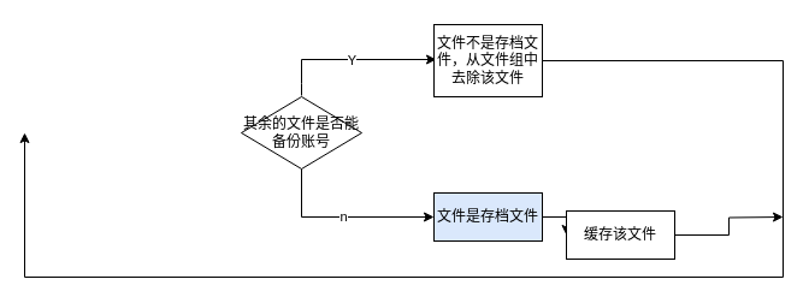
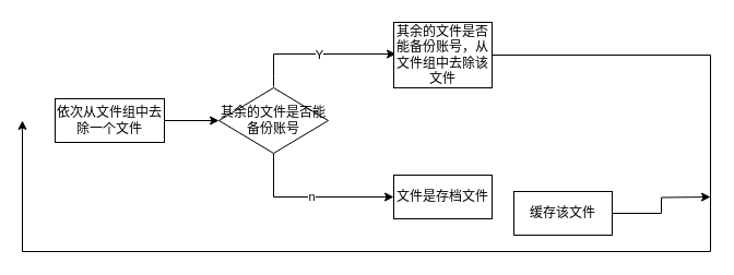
  <mxCell id="0" />
  <mxCell id="1" parent="0" />
+ <mxCell id="2" value="依次从文件组中去除一个文件" style="rounded=0;whiteSpace=wrap;html=1;" vertex="1" parent="1"><mxGeometry x="50" y="90" width="100" height="40" as="geometry" /></mxCell>
  <mxCell id="3" value="n" style="edgeStyle=orthogonalEdgeStyle;rounded=0;orthogonalLoop=1;jettySize=auto;html=1;" edge="1" parent="1" source="4" target="11"><mxGeometry relative="1" as="geometry"><Array as="points"><mxPoint x="250" y="180" /></Array></mxGeometry></mxCell>
  <mxCell id="4" value="其余的文件是否能备份账号" style="rhombus;whiteSpace=wrap;html=1;" vertex="1" parent="1"><mxGeometry x="200" y="80" width="100" height="60" as="geometry" /></mxCell>
+ <mxCell id="5" value="" style="endArrow=classic;html=1;exitX=1;exitY=0.5;exitDx=0;exitDy=0;entryX=0;entryY=0.5;entryDx=0;entryDy=0;" edge="1" parent="1" source="2" target="4"><mxGeometry width="50" height="50" relative="1" as="geometry"><mxPoint x="40" y="120" as="sourcePoint" /><mxPoint x="80" y="120" as="targetPoint" /></mxGeometry></mxCell>
  <mxCell id="6" value="" style="endArrow=classic;html=1;entryX=0;entryY=0.5;entryDx=0;entryDy=0;rounded=0;" edge="1" parent="1"><mxGeometry relative="1" as="geometry"><mxPoint x="250" y="79" as="sourcePoint" /><mxPoint x="362" y="49" as="targetPoint" /><Array as="points"><mxPoint x="250" y="79" /><mxPoint x="250" y="69" /><mxPoint x="250" y="49" /></Array></mxGeometry></mxCell>
  <mxCell id="7" value="Y" style="edgeLabel;resizable=0;html=1;align=center;verticalAlign=middle;" connectable="0" vertex="1" parent="6"><mxGeometry relative="1" as="geometry" /></mxCell>
  <mxCell id="8" value="" style="edgeStyle=orthogonalEdgeStyle;rounded=0;orthogonalLoop=1;jettySize=auto;html=1;" edge="1" parent="1" source="9"><mxGeometry relative="1" as="geometry"><mxPoint x="20" y="110" as="targetPoint" /><Array as="points"><mxPoint x="650" y="50" /><mxPoint x="650" y="230" /><mxPoint x="20" y="230" /><mxPoint x="20" y="110" /></Array></mxGeometry></mxCell>
- <mxCell id="9" value="文件不是存档文件，从文件组中去除该文件" style="rounded=0;whiteSpace=wrap;html=1;" vertex="1" parent="1"><mxGeometry x="360" y="20" width="90" height="60" as="geometry" /></mxCell>
- <mxCell id="10" value="" style="edgeStyle=orthogonalEdgeStyle;rounded=0;orthogonalLoop=1;jettySize=auto;html=1;" edge="1" parent="1" source="11" target="13"><mxGeometry relative="1" as="geometry" /></mxCell>
- <mxCell id="11" value="文件是存档文件" style="whiteSpace=wrap;html=1;fillColor=#dae8fc;" vertex="1" parent="1"><mxGeometry x="360" y="160" width="90" height="40" as="geometry" /></mxCell>
+ <mxCell id="9" value="其余的文件是否能备份账号，从文件组中去除该文件" style="rounded=0;whiteSpace=wrap;html=1;" vertex="1" parent="1"><mxGeometry x="360" y="20" width="90" height="60" as="geometry" /></mxCell>
+ <mxCell id="11" value="文件是存档文件" style="whiteSpace=wrap;html=1;" vertex="1" parent="1"><mxGeometry x="360" y="160" width="90" height="40" as="geometry" /></mxCell>
  <mxCell id="12" value="" style="edgeStyle=orthogonalEdgeStyle;rounded=0;orthogonalLoop=1;jettySize=auto;html=1;" edge="1" parent="1" source="13"><mxGeometry relative="1" as="geometry"><mxPoint x="650" y="180" as="targetPoint" /></mxGeometry></mxCell>
  <mxCell id="13" value="缓存该文件" style="whiteSpace=wrap;html=1;" vertex="1" parent="1"><mxGeometry x="470" y="175" width="90" height="40" as="geometry" /></mxCell>
